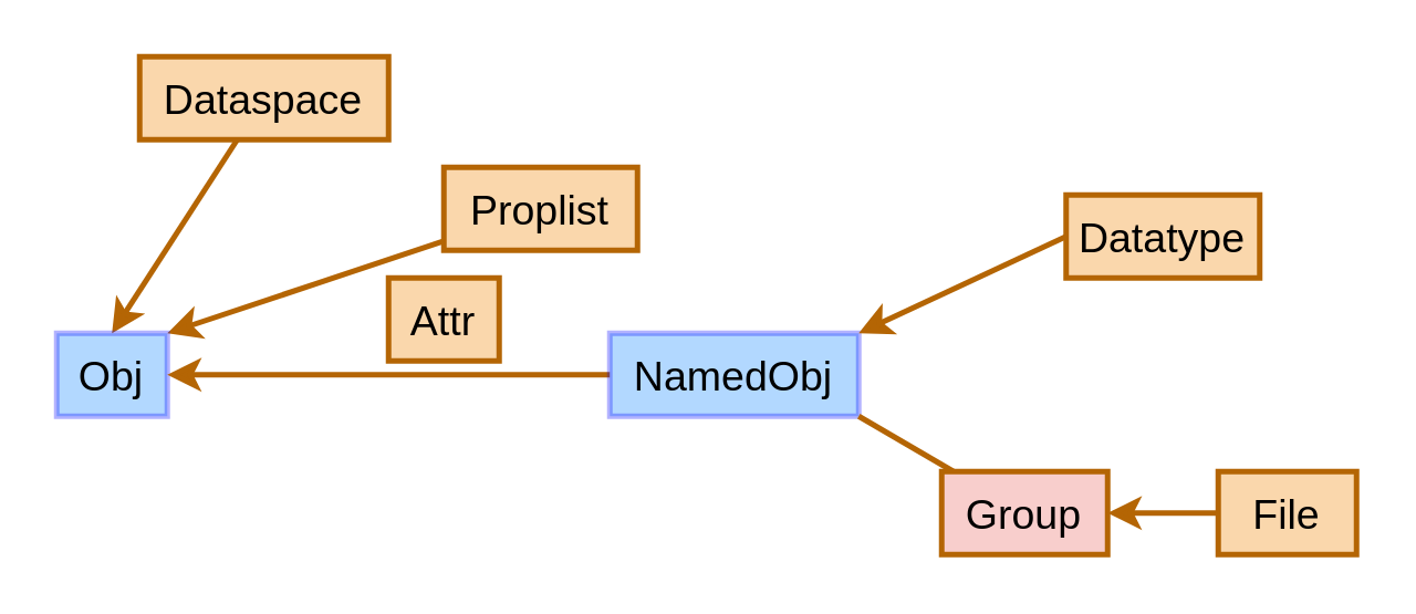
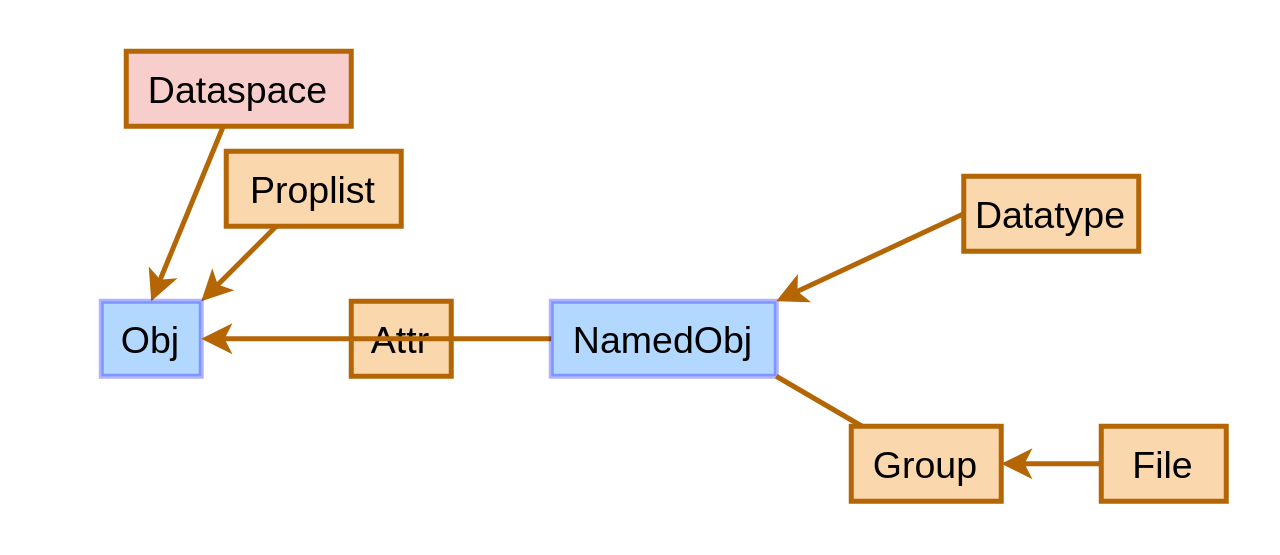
  <mxCell id="0" />
  <mxCell id="1" parent="0" />
- <mxCell id="2" value="Attr" style="rounded=0;whiteSpace=wrap;html=1;fillColor=#FAD7AC;fontColor=#000000;fontSize=15;strokeColor=#B46504;strokeWidth=2;" parent="1" vertex="1"><mxGeometry x="140" y="100" width="40" height="30" as="geometry" /></mxCell>
+ <mxCell id="2" value="Attr" style="rounded=0;whiteSpace=wrap;html=1;fillColor=#FAD7AC;fontColor=#000000;fontSize=15;strokeColor=#B46504;strokeWidth=2;" parent="1" vertex="1"><mxGeometry x="140" y="120" width="40" height="30" as="geometry" /></mxCell>
  <mxCell id="3" value="" style="edgeStyle=none;html=1;entryX=0.5;entryY=0;entryDx=0;entryDy=0;strokeColor=#B46504;strokeWidth=2;" parent="1" source="4" target="7" edge="1"><mxGeometry relative="1" as="geometry"><Array as="points" /></mxGeometry></mxCell>
- <mxCell id="4" value="Dataspace" style="rounded=0;whiteSpace=wrap;html=1;fillColor=#FAD7AC;fontColor=#000000;fontSize=15;strokeColor=#B46504;strokeWidth=2;" parent="1" vertex="1"><mxGeometry x="50" y="20" width="90" height="30" as="geometry" /></mxCell>
+ <mxCell id="4" value="Dataspace" style="rounded=0;whiteSpace=wrap;html=1;fillColor=#f8cecc;fontColor=#000000;fontSize=15;strokeColor=#B46504;strokeWidth=2;" parent="1" vertex="1"><mxGeometry x="50" y="20" width="90" height="30" as="geometry" /></mxCell>
  <mxCell id="5" value="" style="edgeStyle=none;html=1;entryX=1;entryY=0;entryDx=0;entryDy=0;strokeColor=#B46504;strokeWidth=2;" parent="1" source="6" target="7" edge="1"><mxGeometry relative="1" as="geometry" /></mxCell>
- <mxCell id="6" value="Proplist" style="rounded=0;whiteSpace=wrap;html=1;fillColor=#FAD7AC;fontColor=#000000;fontSize=15;strokeColor=#B46504;strokeWidth=2;" parent="1" vertex="1"><mxGeometry x="160" y="60" width="70" height="30" as="geometry" /></mxCell>
- <mxCell id="7" value="Obj" style="rounded=0;whiteSpace=wrap;html=1;fontColor=#000000;fontSize=15;fillColor=#007FFF;opacity=30;strokeColor=#0000FF;strokeWidth=2;" parent="1" vertex="1"><mxGeometry x="20" y="120" width="40" height="30" as="geometry" /></mxCell>
+ <mxCell id="6" value="Proplist" style="rounded=0;whiteSpace=wrap;html=1;fillColor=#FAD7AC;fontColor=#000000;fontSize=15;strokeColor=#B46504;strokeWidth=2;" parent="1" vertex="1"><mxGeometry x="90" y="60" width="70" height="30" as="geometry" /></mxCell>
+ <mxCell id="7" value="Obj" style="rounded=0;whiteSpace=wrap;html=1;fontColor=#000000;fontSize=15;fillColor=#007FFF;opacity=30;strokeColor=#0000FF;strokeWidth=2;" parent="1" vertex="1"><mxGeometry x="40" y="120" width="40" height="30" as="geometry" /></mxCell>
  <mxCell id="8" value="" style="edgeStyle=none;html=1;entryX=1;entryY=0.5;entryDx=0;entryDy=0;strokeColor=#B46504;strokeWidth=2;" parent="1" source="9" target="7" edge="1"><mxGeometry relative="1" as="geometry"><mxPoint x="-32.5" y="250" as="targetPoint" /></mxGeometry></mxCell>
  <mxCell id="9" value="NamedObj" style="rounded=0;whiteSpace=wrap;html=1;fontColor=#000000;fontSize=15;opacity=30;strokeColor=#0000FF;strokeWidth=2;fillColor=#007FFF;" parent="1" vertex="1"><mxGeometry x="220" y="120" width="90" height="30" as="geometry" /></mxCell>
  <mxCell id="10" value="" style="edgeStyle=none;html=1;entryX=1;entryY=1;entryDx=0;entryDy=0;strokeColor=#B46504;strokeWidth=2;endArrow=none;" parent="1" source="11" target="9" edge="1"><mxGeometry relative="1" as="geometry"><mxPoint x="310" y="140" as="targetPoint" /></mxGeometry></mxCell>
- <mxCell id="11" value="Group" style="rounded=0;whiteSpace=wrap;html=1;fillColor=#f8cecc;fontColor=#000000;fontSize=15;strokeColor=#B46504;strokeWidth=2;" parent="1" vertex="1"><mxGeometry x="340" y="170" width="60" height="30" as="geometry" /></mxCell>
+ <mxCell id="11" value="Group" style="rounded=0;whiteSpace=wrap;html=1;fillColor=#FAD7AC;fontColor=#000000;fontSize=15;strokeColor=#B46504;strokeWidth=2;" parent="1" vertex="1"><mxGeometry x="340" y="170" width="60" height="30" as="geometry" /></mxCell>
  <mxCell id="12" value="" style="edgeStyle=none;html=1;entryX=1;entryY=0;entryDx=0;entryDy=0;exitX=0;exitY=0.5;exitDx=0;exitDy=0;strokeColor=#B46504;strokeWidth=2;" parent="1" source="13" target="9" edge="1"><mxGeometry relative="1" as="geometry"><mxPoint x="250" y="52.5" as="targetPoint" /></mxGeometry></mxCell>
  <mxCell id="13" value="Datatype" style="rounded=0;whiteSpace=wrap;html=1;fillColor=#FAD7AC;fontColor=#000000;fontSize=15;strokeColor=#B46504;strokeWidth=2;" parent="1" vertex="1"><mxGeometry x="385" y="70" width="70" height="30" as="geometry" /></mxCell>
  <mxCell id="14" value="" style="edgeStyle=none;html=1;entryX=1;entryY=0.5;entryDx=0;entryDy=0;strokeColor=#B46504;strokeWidth=2;" parent="1" source="15" target="11" edge="1"><mxGeometry relative="1" as="geometry"><mxPoint x="240" y="192.5" as="targetPoint" /></mxGeometry></mxCell>
  <mxCell id="15" value="File" style="rounded=0;whiteSpace=wrap;html=1;fillColor=#FAD7AC;fontColor=#000000;fontSize=15;strokeColor=#B46504;strokeWidth=2;" parent="1" vertex="1"><mxGeometry x="440" y="170" width="50" height="30" as="geometry" /></mxCell>
